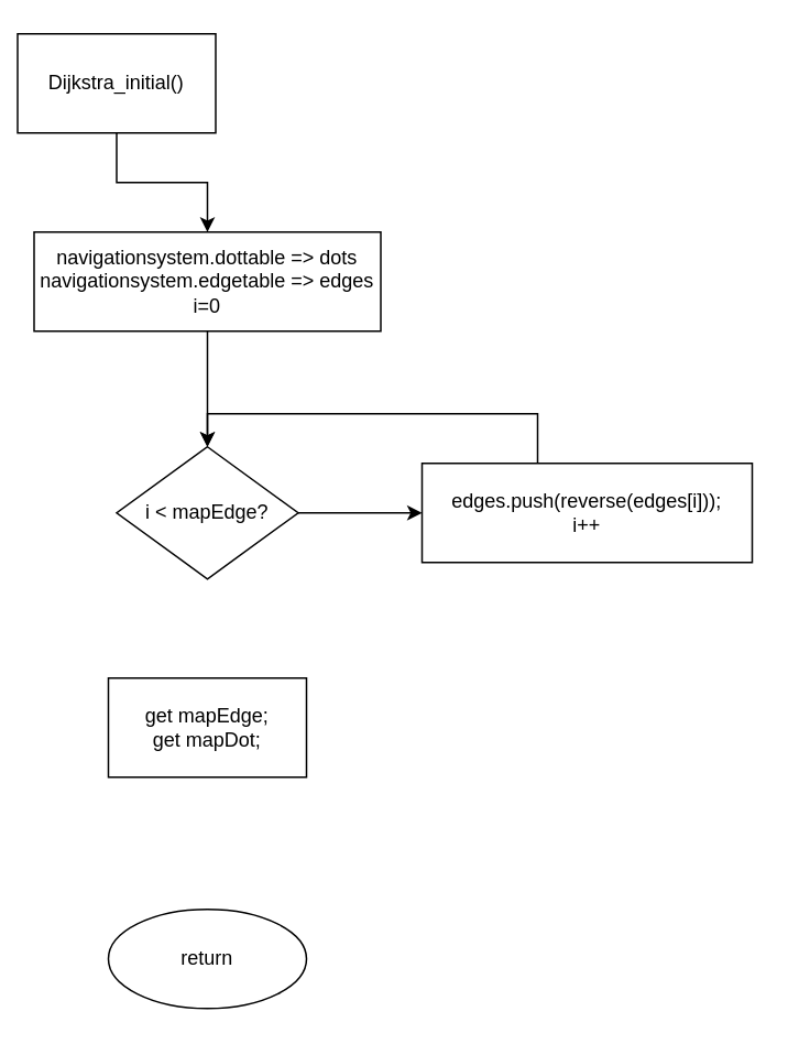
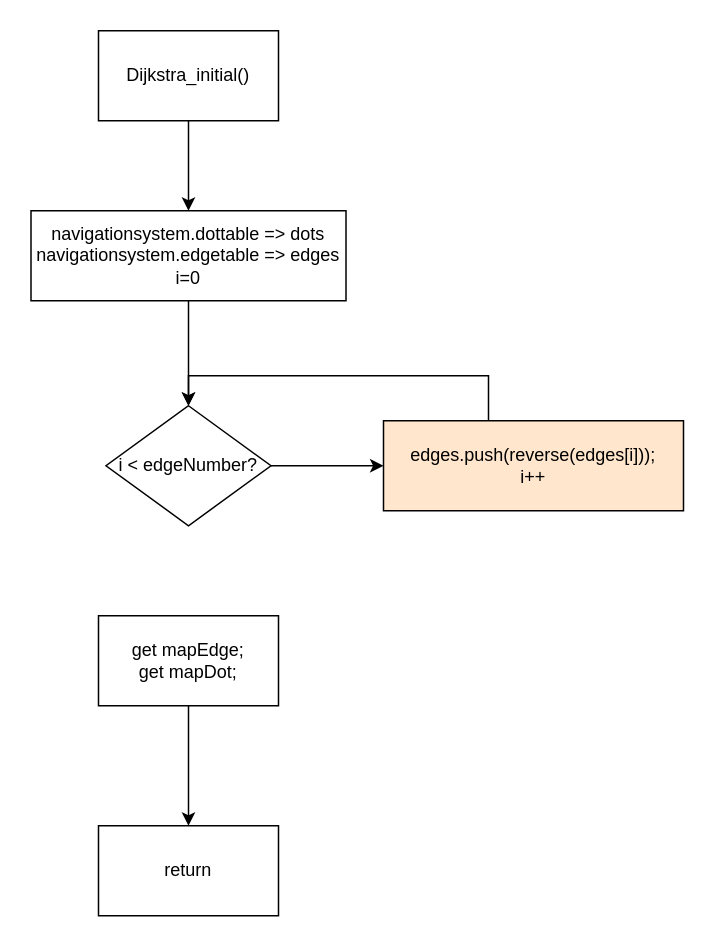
  <mxCell id="0" />
  <mxCell id="1" parent="0" />
  <mxCell id="2" value="" style="edgeStyle=orthogonalEdgeStyle;rounded=0;orthogonalLoop=1;jettySize=auto;html=1;" edge="1" parent="1" source="3" target="5"><mxGeometry relative="1" as="geometry" /></mxCell>
- <mxCell id="3" value="Dijkstra_initial()" style="rounded=0;whiteSpace=wrap;html=1;" vertex="1" parent="1"><mxGeometry x="10" y="20" width="120" height="60" as="geometry" /></mxCell>
+ <mxCell id="3" value="Dijkstra_initial()" style="rounded=0;whiteSpace=wrap;html=1;" vertex="1" parent="1"><mxGeometry x="65" y="20" width="120" height="60" as="geometry" /></mxCell>
  <mxCell id="4" value="" style="edgeStyle=orthogonalEdgeStyle;rounded=0;orthogonalLoop=1;jettySize=auto;html=1;" edge="1" parent="1" source="5" target="7"><mxGeometry relative="1" as="geometry" /></mxCell>
  <mxCell id="5" value="navigationsystem.dottable =&amp;gt; dots&lt;br&gt;navigationsystem.edgetable =&amp;gt; edges&lt;br&gt;i=0" style="rounded=0;whiteSpace=wrap;html=1;" vertex="1" parent="1"><mxGeometry x="20" y="140" width="210" height="60" as="geometry" /></mxCell>
  <mxCell id="6" value="" style="edgeStyle=orthogonalEdgeStyle;rounded=0;orthogonalLoop=1;jettySize=auto;html=1;" edge="1" parent="1" source="7" target="9"><mxGeometry relative="1" as="geometry" /></mxCell>
- <mxCell id="7" value="i &amp;lt; mapEdge?" style="rhombus;whiteSpace=wrap;html=1;rounded=0;" vertex="1" parent="1"><mxGeometry x="70" y="270" width="110" height="80" as="geometry" /></mxCell>
+ <mxCell id="7" value="i &amp;lt; edgeNumber?" style="rhombus;whiteSpace=wrap;html=1;rounded=0;" vertex="1" parent="1"><mxGeometry x="70" y="270" width="110" height="80" as="geometry" /></mxCell>
  <mxCell id="8" style="edgeStyle=orthogonalEdgeStyle;rounded=0;orthogonalLoop=1;jettySize=auto;html=1;entryX=0.5;entryY=0;entryDx=0;entryDy=0;" edge="1" parent="1" source="9" target="7"><mxGeometry relative="1" as="geometry"><Array as="points"><mxPoint x="325" y="250" /><mxPoint x="125" y="250" /></Array></mxGeometry></mxCell>
- <mxCell id="9" value="edges.push(reverse(edges[i]));&lt;br&gt;i++" style="whiteSpace=wrap;html=1;rounded=0;" vertex="1" parent="1"><mxGeometry x="255" y="280" width="200" height="60" as="geometry" /></mxCell>
+ <mxCell id="9" value="edges.push(reverse(edges[i]));&lt;br&gt;i++" style="whiteSpace=wrap;html=1;rounded=0;fillColor=#ffe6cc;" vertex="1" parent="1"><mxGeometry x="255" y="280" width="200" height="60" as="geometry" /></mxCell>
+ <mxCell id="10" value="" style="edgeStyle=orthogonalEdgeStyle;rounded=0;orthogonalLoop=1;jettySize=auto;html=1;" edge="1" parent="1" source="11" target="12"><mxGeometry relative="1" as="geometry" /></mxCell>
  <mxCell id="11" value="get mapEdge;&lt;br&gt;get mapDot;" style="whiteSpace=wrap;html=1;rounded=0;" vertex="1" parent="1"><mxGeometry x="65" y="410" width="120" height="60" as="geometry" /></mxCell>
- <mxCell id="12" value="return" style="ellipse;whiteSpace=wrap;html=1;" vertex="1" parent="1"><mxGeometry x="65" y="550" width="120" height="60" as="geometry" /></mxCell>
+ <mxCell id="12" value="return" style="whiteSpace=wrap;html=1;rounded=0;" vertex="1" parent="1"><mxGeometry x="65" y="550" width="120" height="60" as="geometry" /></mxCell>
